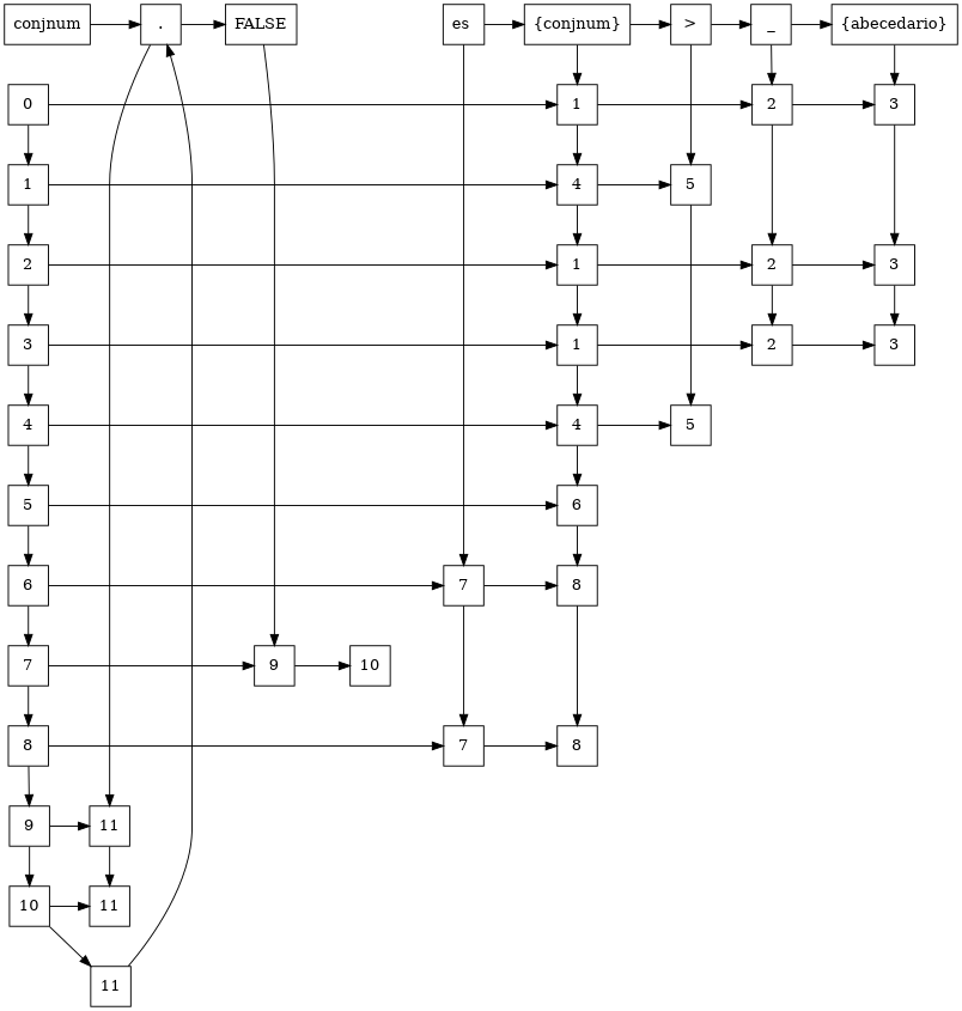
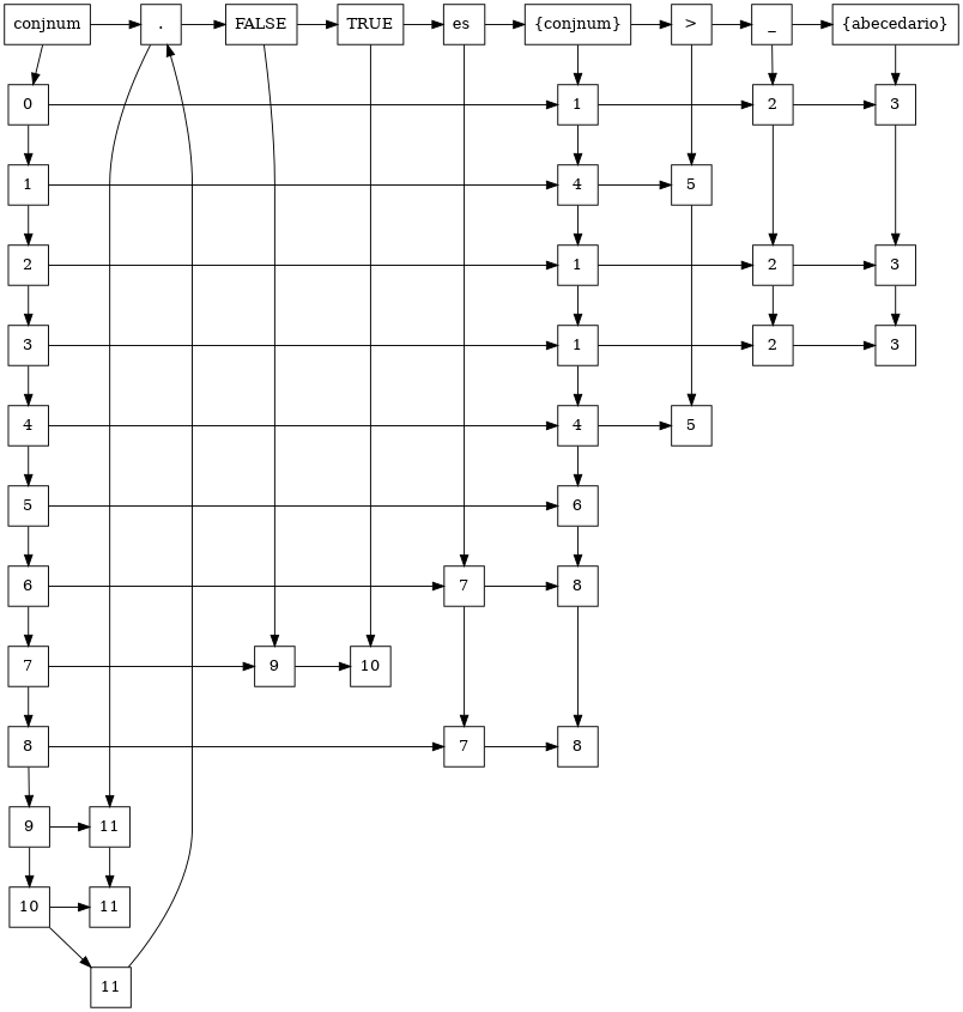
  digraph {
    nodesep=0.5
    rankdir=TB
    node [shape=rectangle]
    n1 [height=0.5 label="." width=0.5]
    n2 [height=0.5 label=FALSE width=0.5]
+   n3 [height=0.5 label=TRUE width=0.5]
    n4 [height=0.5 label="es " width=0.5]
    n5 [height=0.5 label="{conjnum}" width=0.5]
    n6 [height=0.5 label=">" width=0.5]
    n7 [height=0.5 label=_ width=0.5]
    n8 [height=0.5 label="{abecedario}" width=0.5]
    n9 [height=0.5 label=conjnum width=0.5]
    n10 [height=0.5 label=0 width=0.5]
    n11 [height=0.5 label=1 width=0.5]
    n12 [height=0.5 label=2 width=0.5]
    n13 [height=0.5 label=3 width=0.5]
    n14 [height=0.5 label=1 width=0.5]
    n15 [height=0.5 label=4 width=0.5]
    n16 [height=0.5 label=5 width=0.5]
    n17 [height=0.5 label=2 width=0.5]
    n18 [height=0.5 label=1 width=0.5]
    n19 [height=0.5 label=2 width=0.5]
    n20 [height=0.5 label=3 width=0.5]
    n21 [height=0.5 label=3 width=0.5]
    n22 [height=0.5 label=1 width=0.5]
    n23 [height=0.5 label=2 width=0.5]
    n24 [height=0.5 label=3 width=0.5]
    n25 [height=0.5 label=4 width=0.5]
    n26 [height=0.5 label=4 width=0.5]
    n27 [height=0.5 label=5 width=0.5]
    n28 [height=0.5 label=5 width=0.5]
    n29 [height=0.5 label=6 width=0.5]
    n30 [height=0.5 label=6 width=0.5]
    n31 [height=0.5 label=7 width=0.5]
    n32 [height=0.5 label=8 width=0.5]
    n33 [height=0.5 label=7 width=0.5]
    n34 [height=0.5 label=9 width=0.5]
    n35 [height=0.5 label=10 width=0.5]
    n36 [height=0.5 label=8 width=0.5]
    n37 [height=0.5 label=7 width=0.5]
    n38 [height=0.5 label=8 width=0.5]
    n39 [height=0.5 label=9 width=0.5]
    n40 [height=0.5 label=11 width=0.5]
    n41 [height=0.5 label=10 width=0.5]
    n42 [height=0.5 label=11 width=0.5]
    n43 [height=0.5 label=11 width=0.5]
    subgraph sub_1 {
      rank=same
      n1
      n2
+     n3
      n4
      n5
      n6
      n7
      n8
      n9
    }
    subgraph sub_2 {
      rank=same
      n10
      n11
      n12
      n13
    }
    subgraph sub_3 {
      rank=same
      n14
      n15
      n16
    }
    subgraph sub_4 {
      rank=same
      n17
      n18
      n19
      n20
    }
    subgraph sub_5 {
      rank=same
      n21
      n22
      n23
      n24
    }
    subgraph sub_6 {
      rank=same
      n25
      n26
      n27
    }
    subgraph sub_7 {
      rank=same
      n28
      n29
    }
    subgraph sub_8 {
      rank=same
      n30
      n31
      n32
    }
    subgraph sub_9 {
      rank=same
      n33
      n34
      n35
    }
    subgraph sub_10 {
      rank=same
      n36
      n37
      n38
    }
    subgraph sub_11 {
      rank=same
      n39
      n40
    }
    subgraph sub_12 {
      rank=same
      n41
      n42
    }
    subgraph sub_13 {
      rank=same
      n43
    }
    n1 -> n2
    n1 -> n40
+   n2 -> n3
    n2 -> n34
+   n3 -> n4
+   n3 -> n35
    n4 -> n5
    n4 -> n31
    n5 -> n6
    n5 -> n11
    n6 -> n7
    n6 -> n16
    n7 -> n8
    n7 -> n12
    n8 -> n13
    n9 -> n1
+   n9 -> n10
    n10 -> n11 [constraint=false]
    n10 -> n14
    n11 -> n12 [constraint=false]
    n11 -> n15
    n12 -> n13 [constraint=false]
    n12 -> n19
    n13 -> n20
    n14 -> n15 [constraint=false]
    n14 -> n17
    n15 -> n16 [constraint=false]
    n15 -> n18
    n16 -> n27
    n17 -> n18 [constraint=false]
    n17 -> n21
    n18 -> n19 [constraint=false]
    n18 -> n22
    n19 -> n20 [constraint=false]
    n19 -> n23
    n20 -> n24
    n21 -> n22 [constraint=false]
    n21 -> n25
    n22 -> n23 [constraint=false]
    n22 -> n26
    n23 -> n24 [constraint=false]
    n25 -> n26 [constraint=false]
    n25 -> n28
    n26 -> n27 [constraint=false]
    n26 -> n29
    n28 -> n29 [constraint=false]
    n28 -> n30
    n29 -> n32
    n30 -> n31 [constraint=false]
    n30 -> n33
    n31 -> n32 [constraint=false]
    n31 -> n37
    n32 -> n38
    n33 -> n34 [constraint=false]
    n33 -> n36
    n34 -> n35 [constraint=false]
    n36 -> n37 [constraint=false]
    n36 -> n39
    n37 -> n38 [constraint=false]
    n39 -> n40 [constraint=false]
    n39 -> n41
    n40 -> n42
    n41 -> n42 [constraint=false]
    n41 -> n43
    n43 -> n1
  }
